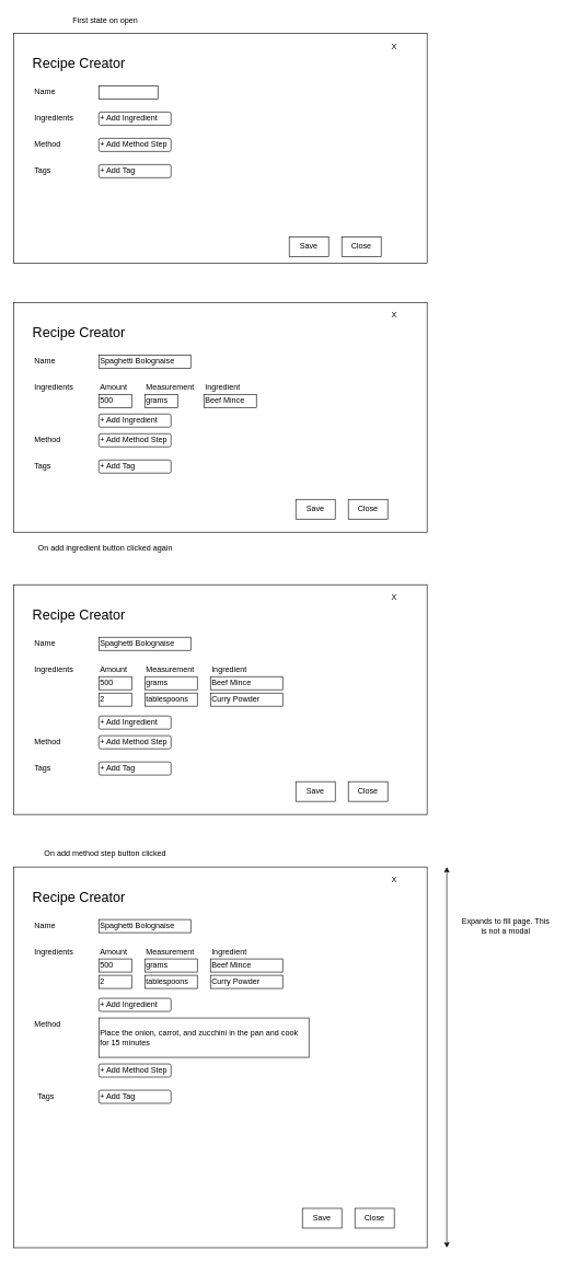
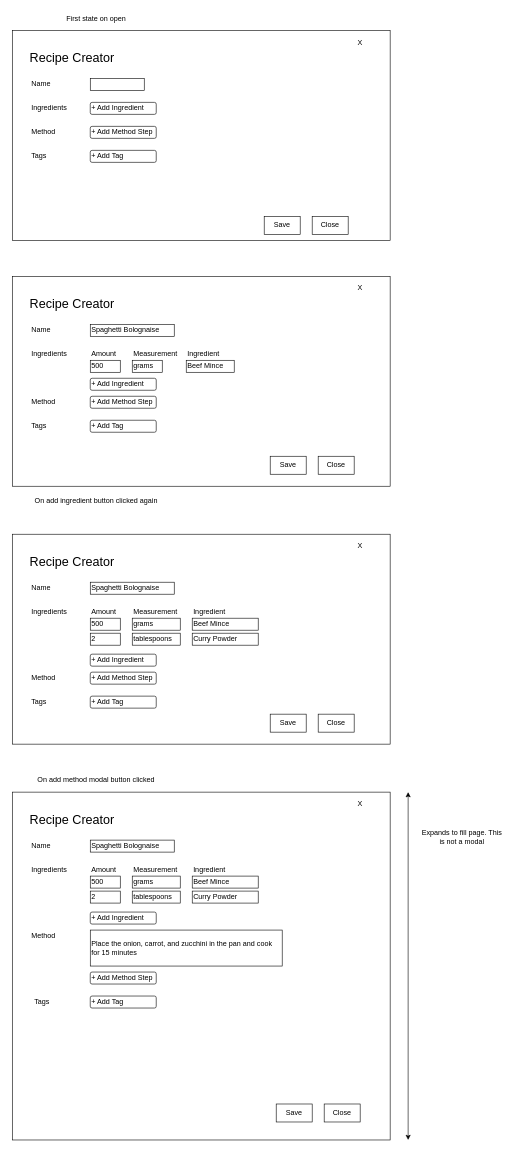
  <mxCell id="0" />
  <mxCell id="1" parent="0" />
  <mxCell id="2" value="" style="rounded=0;whiteSpace=wrap;html=1;" vertex="1" parent="1"><mxGeometry x="20" y="50" width="630" height="350" as="geometry" /></mxCell>
  <mxCell id="3" value="&lt;font style=&quot;font-size: 21px&quot;&gt;Recipe Creator&lt;/font&gt;" style="text;html=1;strokeColor=none;fillColor=none;align=center;verticalAlign=middle;whiteSpace=wrap;rounded=0;" vertex="1" parent="1"><mxGeometry x="40" y="70" width="160" height="50" as="geometry" /></mxCell>
  <mxCell id="4" value="Name" style="text;html=1;strokeColor=none;fillColor=none;align=left;verticalAlign=middle;whiteSpace=wrap;rounded=0;" vertex="1" parent="1"><mxGeometry x="50" y="130" width="40" height="20" as="geometry" /></mxCell>
  <mxCell id="5" value="" style="rounded=0;whiteSpace=wrap;html=1;align=left;" vertex="1" parent="1"><mxGeometry x="150" y="130" width="90" height="20" as="geometry" /></mxCell>
  <mxCell id="6" value="&lt;div&gt;Tags&lt;/div&gt;" style="text;html=1;strokeColor=none;fillColor=none;align=left;verticalAlign=middle;whiteSpace=wrap;rounded=0;" vertex="1" parent="1"><mxGeometry x="50" y="250" width="40" height="20" as="geometry" /></mxCell>
  <mxCell id="7" value="&lt;div&gt;+ Add Tag&lt;/div&gt;" style="rounded=1;whiteSpace=wrap;html=1;align=left;" vertex="1" parent="1"><mxGeometry x="150" y="250" width="110" height="20" as="geometry" /></mxCell>
  <mxCell id="8" value="&lt;div&gt;Ingredients&lt;/div&gt;" style="text;html=1;strokeColor=none;fillColor=none;align=left;verticalAlign=middle;whiteSpace=wrap;rounded=0;" vertex="1" parent="1"><mxGeometry x="50" y="170" width="40" height="20" as="geometry" /></mxCell>
  <mxCell id="9" value="&lt;div&gt;+ Add Ingredient&lt;/div&gt;" style="rounded=1;whiteSpace=wrap;html=1;align=left;" vertex="1" parent="1"><mxGeometry x="150" y="170" width="110" height="20" as="geometry" /></mxCell>
  <mxCell id="10" value="Method" style="text;html=1;strokeColor=none;fillColor=none;align=left;verticalAlign=middle;whiteSpace=wrap;rounded=0;" vertex="1" parent="1"><mxGeometry x="50" y="210" width="40" height="20" as="geometry" /></mxCell>
  <mxCell id="11" value="&lt;div&gt;+ Add Method Step&lt;br&gt;&lt;/div&gt;" style="rounded=1;whiteSpace=wrap;html=1;align=left;" vertex="1" parent="1"><mxGeometry x="150" y="210" width="110" height="20" as="geometry" /></mxCell>
  <mxCell id="12" value="" style="rounded=0;whiteSpace=wrap;html=1;" vertex="1" parent="1"><mxGeometry x="20" y="460" width="630" height="350" as="geometry" /></mxCell>
  <mxCell id="13" value="&lt;font style=&quot;font-size: 21px&quot;&gt;Recipe Creator&lt;/font&gt;" style="text;html=1;strokeColor=none;fillColor=none;align=center;verticalAlign=middle;whiteSpace=wrap;rounded=0;" vertex="1" parent="1"><mxGeometry x="40" y="480" width="160" height="50" as="geometry" /></mxCell>
  <mxCell id="14" value="Name" style="text;html=1;strokeColor=none;fillColor=none;align=left;verticalAlign=middle;whiteSpace=wrap;rounded=0;" vertex="1" parent="1"><mxGeometry x="50" y="540" width="40" height="20" as="geometry" /></mxCell>
  <mxCell id="15" value="Spaghetti Bolognaise" style="rounded=0;whiteSpace=wrap;html=1;align=left;" vertex="1" parent="1"><mxGeometry x="150" y="540" width="140" height="20" as="geometry" /></mxCell>
  <mxCell id="16" value="&lt;div&gt;Tags&lt;/div&gt;" style="text;html=1;strokeColor=none;fillColor=none;align=left;verticalAlign=middle;whiteSpace=wrap;rounded=0;" vertex="1" parent="1"><mxGeometry x="50" y="700" width="40" height="20" as="geometry" /></mxCell>
  <mxCell id="17" value="&lt;div&gt;+ Add Tag&lt;/div&gt;" style="rounded=1;whiteSpace=wrap;html=1;align=left;" vertex="1" parent="1"><mxGeometry x="150" y="700" width="110" height="20" as="geometry" /></mxCell>
  <mxCell id="18" value="&lt;div&gt;Ingredients&lt;/div&gt;" style="text;html=1;strokeColor=none;fillColor=none;align=left;verticalAlign=middle;whiteSpace=wrap;rounded=0;" vertex="1" parent="1"><mxGeometry x="50" y="580" width="40" height="20" as="geometry" /></mxCell>
  <mxCell id="19" value="&lt;div&gt;+ Add Ingredient&lt;/div&gt;" style="rounded=1;whiteSpace=wrap;html=1;align=left;" vertex="1" parent="1"><mxGeometry x="150" y="630" width="110" height="20" as="geometry" /></mxCell>
  <mxCell id="20" value="Method" style="text;html=1;strokeColor=none;fillColor=none;align=left;verticalAlign=middle;whiteSpace=wrap;rounded=0;" vertex="1" parent="1"><mxGeometry x="50" y="660" width="40" height="20" as="geometry" /></mxCell>
  <mxCell id="21" value="&lt;div&gt;+ Add Method Step&lt;br&gt;&lt;/div&gt;" style="rounded=1;whiteSpace=wrap;html=1;align=left;" vertex="1" parent="1"><mxGeometry x="150" y="660" width="110" height="20" as="geometry" /></mxCell>
  <mxCell id="22" value="First state on open" style="text;html=1;strokeColor=none;fillColor=none;align=center;verticalAlign=middle;whiteSpace=wrap;rounded=0;" vertex="1" parent="1"><mxGeometry x="75" y="20" width="170" height="20" as="geometry" /></mxCell>
  <mxCell id="23" value="X" style="text;html=1;strokeColor=none;fillColor=none;align=center;verticalAlign=middle;whiteSpace=wrap;rounded=0;" vertex="1" parent="1"><mxGeometry x="580" y="60" width="40" height="20" as="geometry" /></mxCell>
  <mxCell id="24" value="X" style="text;html=1;strokeColor=none;fillColor=none;align=center;verticalAlign=middle;whiteSpace=wrap;rounded=0;" vertex="1" parent="1"><mxGeometry x="580" y="470" width="40" height="20" as="geometry" /></mxCell>
  <mxCell id="25" style="edgeStyle=orthogonalEdgeStyle;rounded=0;orthogonalLoop=1;jettySize=auto;html=1;exitX=0.5;exitY=1;exitDx=0;exitDy=0;" edge="1" parent="1" source="24" target="24"><mxGeometry relative="1" as="geometry" /></mxCell>
  <mxCell id="26" value="Save" style="rounded=0;whiteSpace=wrap;html=1;align=center;" vertex="1" parent="1"><mxGeometry x="440" y="360" width="60" height="30" as="geometry" /></mxCell>
  <mxCell id="27" value="Close" style="rounded=0;whiteSpace=wrap;html=1;align=center;" vertex="1" parent="1"><mxGeometry x="520" y="360" width="60" height="30" as="geometry" /></mxCell>
  <mxCell id="28" value="Save" style="rounded=0;whiteSpace=wrap;html=1;align=center;" vertex="1" parent="1"><mxGeometry x="450" y="760" width="60" height="30" as="geometry" /></mxCell>
  <mxCell id="29" value="Close" style="rounded=0;whiteSpace=wrap;html=1;align=center;" vertex="1" parent="1"><mxGeometry x="530" y="760" width="60" height="30" as="geometry" /></mxCell>
  <mxCell id="30" value="&lt;div align=&quot;left&quot;&gt;Beef Mince&lt;br&gt;&lt;/div&gt;" style="rounded=0;whiteSpace=wrap;html=1;align=left;" vertex="1" parent="1"><mxGeometry x="310" y="600" width="80" height="20" as="geometry" /></mxCell>
  <mxCell id="31" value="Amount" style="text;html=1;strokeColor=none;fillColor=none;align=left;verticalAlign=middle;whiteSpace=wrap;rounded=0;" vertex="1" parent="1"><mxGeometry x="150" y="580" width="60" height="20" as="geometry" /></mxCell>
  <mxCell id="32" value="Measurement" style="text;html=1;strokeColor=none;fillColor=none;align=left;verticalAlign=middle;whiteSpace=wrap;rounded=0;" vertex="1" parent="1"><mxGeometry x="220" y="580" width="100" height="20" as="geometry" /></mxCell>
  <mxCell id="33" value="Ingredient" style="text;html=1;strokeColor=none;fillColor=none;align=left;verticalAlign=middle;whiteSpace=wrap;rounded=0;" vertex="1" parent="1"><mxGeometry x="310" y="580" width="80" height="20" as="geometry" /></mxCell>
  <mxCell id="34" value="500" style="rounded=0;whiteSpace=wrap;html=1;align=left;" vertex="1" parent="1"><mxGeometry x="150" y="600" width="50" height="20" as="geometry" /></mxCell>
  <mxCell id="35" value="grams" style="rounded=0;whiteSpace=wrap;html=1;align=left;" vertex="1" parent="1"><mxGeometry x="220" y="600" width="50" height="20" as="geometry" /></mxCell>
  <mxCell id="36" value="" style="rounded=0;whiteSpace=wrap;html=1;" vertex="1" parent="1"><mxGeometry x="20" y="890" width="630" height="350" as="geometry" /></mxCell>
  <mxCell id="37" value="&lt;font style=&quot;font-size: 21px&quot;&gt;Recipe Creator&lt;/font&gt;" style="text;html=1;strokeColor=none;fillColor=none;align=center;verticalAlign=middle;whiteSpace=wrap;rounded=0;" vertex="1" parent="1"><mxGeometry x="40" y="910" width="160" height="50" as="geometry" /></mxCell>
  <mxCell id="38" value="Name" style="text;html=1;strokeColor=none;fillColor=none;align=left;verticalAlign=middle;whiteSpace=wrap;rounded=0;" vertex="1" parent="1"><mxGeometry x="50" y="970" width="40" height="20" as="geometry" /></mxCell>
  <mxCell id="39" value="Spaghetti Bolognaise" style="rounded=0;whiteSpace=wrap;html=1;align=left;" vertex="1" parent="1"><mxGeometry x="150" y="970" width="140" height="20" as="geometry" /></mxCell>
  <mxCell id="40" value="&lt;div&gt;Tags&lt;/div&gt;" style="text;html=1;strokeColor=none;fillColor=none;align=left;verticalAlign=middle;whiteSpace=wrap;rounded=0;" vertex="1" parent="1"><mxGeometry x="50" y="1160" width="40" height="20" as="geometry" /></mxCell>
  <mxCell id="41" value="&lt;div&gt;+ Add Tag&lt;/div&gt;" style="rounded=1;whiteSpace=wrap;html=1;align=left;" vertex="1" parent="1"><mxGeometry x="150" y="1160" width="110" height="20" as="geometry" /></mxCell>
  <mxCell id="42" value="&lt;div&gt;Ingredients&lt;/div&gt;" style="text;html=1;strokeColor=none;fillColor=none;align=left;verticalAlign=middle;whiteSpace=wrap;rounded=0;" vertex="1" parent="1"><mxGeometry x="50" y="1010" width="40" height="20" as="geometry" /></mxCell>
  <mxCell id="43" value="&lt;div&gt;+ Add Ingredient&lt;/div&gt;" style="rounded=1;whiteSpace=wrap;html=1;align=left;" vertex="1" parent="1"><mxGeometry x="150" y="1090" width="110" height="20" as="geometry" /></mxCell>
  <mxCell id="44" value="Method" style="text;html=1;strokeColor=none;fillColor=none;align=left;verticalAlign=middle;whiteSpace=wrap;rounded=0;" vertex="1" parent="1"><mxGeometry x="50" y="1120" width="40" height="20" as="geometry" /></mxCell>
  <mxCell id="45" value="&lt;div&gt;+ Add Method Step&lt;br&gt;&lt;/div&gt;" style="rounded=1;whiteSpace=wrap;html=1;align=left;" vertex="1" parent="1"><mxGeometry x="150" y="1120" width="110" height="20" as="geometry" /></mxCell>
  <mxCell id="46" value="On add ingredient button clicked again" style="text;html=1;strokeColor=none;fillColor=none;align=center;verticalAlign=middle;whiteSpace=wrap;rounded=0;" vertex="1" parent="1"><mxGeometry x="20" y="825" width="280" height="20" as="geometry" /></mxCell>
  <mxCell id="47" value="X" style="text;html=1;strokeColor=none;fillColor=none;align=center;verticalAlign=middle;whiteSpace=wrap;rounded=0;" vertex="1" parent="1"><mxGeometry x="580" y="900" width="40" height="20" as="geometry" /></mxCell>
  <mxCell id="48" style="edgeStyle=orthogonalEdgeStyle;rounded=0;orthogonalLoop=1;jettySize=auto;html=1;exitX=0.5;exitY=1;exitDx=0;exitDy=0;" edge="1" parent="1" source="47" target="47"><mxGeometry relative="1" as="geometry" /></mxCell>
  <mxCell id="49" value="Save" style="rounded=0;whiteSpace=wrap;html=1;align=center;" vertex="1" parent="1"><mxGeometry x="450" y="1190" width="60" height="30" as="geometry" /></mxCell>
  <mxCell id="50" value="Close" style="rounded=0;whiteSpace=wrap;html=1;align=center;" vertex="1" parent="1"><mxGeometry x="530" y="1190" width="60" height="30" as="geometry" /></mxCell>
  <mxCell id="51" value="&lt;div align=&quot;left&quot;&gt;Beef Mince&lt;br&gt;&lt;/div&gt;" style="rounded=0;whiteSpace=wrap;html=1;align=left;" vertex="1" parent="1"><mxGeometry x="320" y="1030" width="110" height="20" as="geometry" /></mxCell>
  <mxCell id="52" value="Amount" style="text;html=1;strokeColor=none;fillColor=none;align=left;verticalAlign=middle;whiteSpace=wrap;rounded=0;" vertex="1" parent="1"><mxGeometry x="150" y="1010" width="60" height="20" as="geometry" /></mxCell>
  <mxCell id="53" value="Measurement" style="text;html=1;strokeColor=none;fillColor=none;align=left;verticalAlign=middle;whiteSpace=wrap;rounded=0;" vertex="1" parent="1"><mxGeometry x="220" y="1010" width="100" height="20" as="geometry" /></mxCell>
  <mxCell id="54" value="Ingredient" style="text;html=1;strokeColor=none;fillColor=none;align=left;verticalAlign=middle;whiteSpace=wrap;rounded=0;" vertex="1" parent="1"><mxGeometry x="320" y="1010" width="80" height="20" as="geometry" /></mxCell>
  <mxCell id="55" value="500" style="rounded=0;whiteSpace=wrap;html=1;align=left;" vertex="1" parent="1"><mxGeometry x="150" y="1030" width="50" height="20" as="geometry" /></mxCell>
  <mxCell id="56" value="grams" style="rounded=0;whiteSpace=wrap;html=1;align=left;" vertex="1" parent="1"><mxGeometry x="220" y="1030" width="80" height="20" as="geometry" /></mxCell>
  <mxCell id="57" value="Curry Powder" style="rounded=0;whiteSpace=wrap;html=1;align=left;" vertex="1" parent="1"><mxGeometry x="320" y="1055" width="110" height="20" as="geometry" /></mxCell>
  <mxCell id="58" value="2" style="rounded=0;whiteSpace=wrap;html=1;align=left;" vertex="1" parent="1"><mxGeometry x="150" y="1055" width="50" height="20" as="geometry" /></mxCell>
  <mxCell id="59" value="tablespoons" style="rounded=0;whiteSpace=wrap;html=1;align=left;" vertex="1" parent="1"><mxGeometry x="220" y="1055" width="80" height="20" as="geometry" /></mxCell>
  <mxCell id="60" value="" style="rounded=0;whiteSpace=wrap;html=1;" vertex="1" parent="1"><mxGeometry x="20" y="1320" width="630" height="580" as="geometry" /></mxCell>
  <mxCell id="61" value="&lt;font style=&quot;font-size: 21px&quot;&gt;Recipe Creator&lt;/font&gt;" style="text;html=1;strokeColor=none;fillColor=none;align=center;verticalAlign=middle;whiteSpace=wrap;rounded=0;" vertex="1" parent="1"><mxGeometry x="40" y="1340" width="160" height="50" as="geometry" /></mxCell>
  <mxCell id="62" value="Name" style="text;html=1;strokeColor=none;fillColor=none;align=left;verticalAlign=middle;whiteSpace=wrap;rounded=0;" vertex="1" parent="1"><mxGeometry x="50" y="1400" width="40" height="20" as="geometry" /></mxCell>
  <mxCell id="63" value="Spaghetti Bolognaise" style="rounded=0;whiteSpace=wrap;html=1;align=left;" vertex="1" parent="1"><mxGeometry x="150" y="1400" width="140" height="20" as="geometry" /></mxCell>
  <mxCell id="64" value="&lt;div&gt;Tags&lt;/div&gt;" style="text;html=1;strokeColor=none;fillColor=none;align=left;verticalAlign=middle;whiteSpace=wrap;rounded=0;" vertex="1" parent="1"><mxGeometry x="55" y="1660" width="40" height="20" as="geometry" /></mxCell>
  <mxCell id="65" value="&lt;div&gt;+ Add Tag&lt;/div&gt;" style="rounded=1;whiteSpace=wrap;html=1;align=left;" vertex="1" parent="1"><mxGeometry x="150" y="1660" width="110" height="20" as="geometry" /></mxCell>
  <mxCell id="66" value="&lt;div&gt;Ingredients&lt;/div&gt;" style="text;html=1;strokeColor=none;fillColor=none;align=left;verticalAlign=middle;whiteSpace=wrap;rounded=0;" vertex="1" parent="1"><mxGeometry x="50" y="1440" width="40" height="20" as="geometry" /></mxCell>
  <mxCell id="67" value="&lt;div&gt;+ Add Ingredient&lt;/div&gt;" style="rounded=1;whiteSpace=wrap;html=1;align=left;" vertex="1" parent="1"><mxGeometry x="150" y="1520" width="110" height="20" as="geometry" /></mxCell>
  <mxCell id="68" value="Method" style="text;html=1;strokeColor=none;fillColor=none;align=left;verticalAlign=middle;whiteSpace=wrap;rounded=0;" vertex="1" parent="1"><mxGeometry x="50" y="1550" width="40" height="20" as="geometry" /></mxCell>
  <mxCell id="69" value="&lt;div&gt;+ Add Method Step&lt;br&gt;&lt;/div&gt;" style="rounded=1;whiteSpace=wrap;html=1;align=left;" vertex="1" parent="1"><mxGeometry x="150" y="1620" width="110" height="20" as="geometry" /></mxCell>
- <mxCell id="70" value="On add method step button clicked" style="text;html=1;strokeColor=none;fillColor=none;align=center;verticalAlign=middle;whiteSpace=wrap;rounded=0;" vertex="1" parent="1"><mxGeometry x="20" y="1290" width="280" height="20" as="geometry" /></mxCell>
+ <mxCell id="70" value="On add method modal button clicked" style="text;html=1;strokeColor=none;fillColor=none;align=center;verticalAlign=middle;whiteSpace=wrap;rounded=0;" vertex="1" parent="1"><mxGeometry x="20" y="1290" width="280" height="20" as="geometry" /></mxCell>
  <mxCell id="71" value="X" style="text;html=1;strokeColor=none;fillColor=none;align=center;verticalAlign=middle;whiteSpace=wrap;rounded=0;" vertex="1" parent="1"><mxGeometry x="580" y="1330" width="40" height="20" as="geometry" /></mxCell>
  <mxCell id="72" style="edgeStyle=orthogonalEdgeStyle;rounded=0;orthogonalLoop=1;jettySize=auto;html=1;exitX=0.5;exitY=1;exitDx=0;exitDy=0;" edge="1" parent="1" source="71" target="71"><mxGeometry relative="1" as="geometry" /></mxCell>
  <mxCell id="73" value="Save" style="rounded=0;whiteSpace=wrap;html=1;align=center;" vertex="1" parent="1"><mxGeometry x="460" y="1840" width="60" height="30" as="geometry" /></mxCell>
  <mxCell id="74" value="Close" style="rounded=0;whiteSpace=wrap;html=1;align=center;" vertex="1" parent="1"><mxGeometry x="540" y="1840" width="60" height="30" as="geometry" /></mxCell>
  <mxCell id="75" value="&lt;div align=&quot;left&quot;&gt;Beef Mince&lt;br&gt;&lt;/div&gt;" style="rounded=0;whiteSpace=wrap;html=1;align=left;" vertex="1" parent="1"><mxGeometry x="320" y="1460" width="110" height="20" as="geometry" /></mxCell>
  <mxCell id="76" value="Amount" style="text;html=1;strokeColor=none;fillColor=none;align=left;verticalAlign=middle;whiteSpace=wrap;rounded=0;" vertex="1" parent="1"><mxGeometry x="150" y="1440" width="60" height="20" as="geometry" /></mxCell>
  <mxCell id="77" value="Measurement" style="text;html=1;strokeColor=none;fillColor=none;align=left;verticalAlign=middle;whiteSpace=wrap;rounded=0;" vertex="1" parent="1"><mxGeometry x="220" y="1440" width="100" height="20" as="geometry" /></mxCell>
  <mxCell id="78" value="Ingredient" style="text;html=1;strokeColor=none;fillColor=none;align=left;verticalAlign=middle;whiteSpace=wrap;rounded=0;" vertex="1" parent="1"><mxGeometry x="320" y="1440" width="80" height="20" as="geometry" /></mxCell>
  <mxCell id="79" value="500" style="rounded=0;whiteSpace=wrap;html=1;align=left;" vertex="1" parent="1"><mxGeometry x="150" y="1460" width="50" height="20" as="geometry" /></mxCell>
  <mxCell id="80" value="grams" style="rounded=0;whiteSpace=wrap;html=1;align=left;" vertex="1" parent="1"><mxGeometry x="220" y="1460" width="80" height="20" as="geometry" /></mxCell>
  <mxCell id="81" value="Curry Powder" style="rounded=0;whiteSpace=wrap;html=1;align=left;" vertex="1" parent="1"><mxGeometry x="320" y="1485" width="110" height="20" as="geometry" /></mxCell>
  <mxCell id="82" value="2" style="rounded=0;whiteSpace=wrap;html=1;align=left;" vertex="1" parent="1"><mxGeometry x="150" y="1485" width="50" height="20" as="geometry" /></mxCell>
  <mxCell id="83" value="tablespoons" style="rounded=0;whiteSpace=wrap;html=1;align=left;" vertex="1" parent="1"><mxGeometry x="220" y="1485" width="80" height="20" as="geometry" /></mxCell>
  <mxCell id="84" value="" style="endArrow=classic;startArrow=classic;html=1;" edge="1" parent="1"><mxGeometry width="50" height="50" relative="1" as="geometry"><mxPoint x="680" y="1900" as="sourcePoint" /><mxPoint x="680" y="1320" as="targetPoint" /></mxGeometry></mxCell>
- <mxCell id="85" value="Expands to fill page. This is not a modal" style="text;html=1;strokeColor=none;fillColor=none;align=center;verticalAlign=middle;whiteSpace=wrap;rounded=0;" vertex="1" parent="1"><mxGeometry x="700" y="1400" width="140" height="20" as="geometry" /></mxCell>
+ <mxCell id="85" value="Expands to fill page. This is not a modal" style="text;html=1;strokeColor=none;fillColor=none;align=center;verticalAlign=middle;whiteSpace=wrap;rounded=0;" vertex="1" parent="1"><mxGeometry x="700" y="1385" width="140" height="20" as="geometry" /></mxCell>
  <mxCell id="86" value="Place the onion, carrot, and zucchini in the pan and cook for 15 minutes" style="rounded=0;whiteSpace=wrap;html=1;align=left;" vertex="1" parent="1"><mxGeometry x="150" y="1550" width="320" height="60" as="geometry" /></mxCell>
